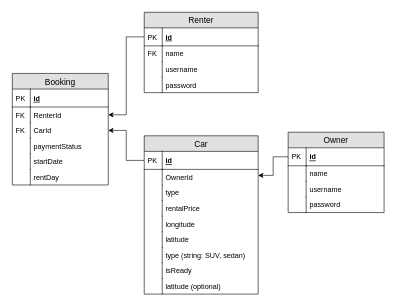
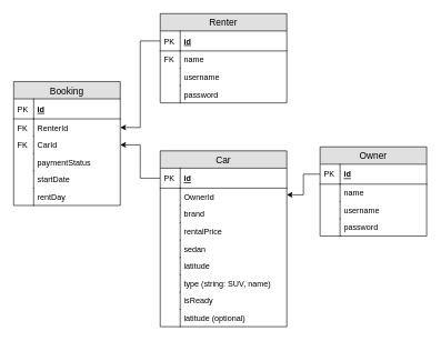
  <mxCell id="0" />
  <mxCell id="1" parent="0" />
  <mxCell id="2" value="Booking" style="swimlane;fontStyle=0;childLayout=stackLayout;horizontal=1;startSize=26;fillColor=#e0e0e0;horizontalStack=0;resizeParent=1;resizeParentMax=0;resizeLast=0;collapsible=1;marginBottom=0;swimlaneFillColor=#ffffff;align=center;fontSize=14;" vertex="1" parent="1"><mxGeometry x="20" y="122" width="160" height="186" as="geometry" /></mxCell>
  <mxCell id="3" value="id" style="shape=partialRectangle;top=0;left=0;right=0;bottom=1;align=left;verticalAlign=middle;fillColor=none;spacingLeft=34;spacingRight=4;overflow=hidden;rotatable=0;points=[[0,0.5],[1,0.5]];portConstraint=eastwest;dropTarget=0;fontStyle=5;fontSize=12;" vertex="1" parent="2"><mxGeometry y="26" width="160" height="30" as="geometry" /></mxCell>
  <mxCell id="4" value="PK" style="shape=partialRectangle;top=0;left=0;bottom=0;fillColor=none;align=left;verticalAlign=middle;spacingLeft=4;spacingRight=4;overflow=hidden;rotatable=0;points=[];portConstraint=eastwest;part=1;fontSize=12;" vertex="1" connectable="0" parent="3"><mxGeometry width="30" height="30" as="geometry" /></mxCell>
  <mxCell id="5" value="RenterId" style="shape=partialRectangle;top=0;left=0;right=0;bottom=0;align=left;verticalAlign=top;fillColor=none;spacingLeft=34;spacingRight=4;overflow=hidden;rotatable=0;points=[[0,0.5],[1,0.5]];portConstraint=eastwest;dropTarget=0;fontSize=12;" vertex="1" parent="2"><mxGeometry y="56" width="160" height="26" as="geometry" /></mxCell>
  <mxCell id="6" value="FK" style="shape=partialRectangle;top=0;left=0;bottom=0;fillColor=none;align=left;verticalAlign=top;spacingLeft=4;spacingRight=4;overflow=hidden;rotatable=0;points=[];portConstraint=eastwest;part=1;fontSize=12;" vertex="1" connectable="0" parent="5"><mxGeometry width="30" height="26" as="geometry" /></mxCell>
  <mxCell id="7" value="CarId" style="shape=partialRectangle;top=0;left=0;right=0;bottom=0;align=left;verticalAlign=top;fillColor=none;spacingLeft=34;spacingRight=4;overflow=hidden;rotatable=0;points=[[0,0.5],[1,0.5]];portConstraint=eastwest;dropTarget=0;fontSize=12;" vertex="1" parent="2"><mxGeometry y="82" width="160" height="26" as="geometry" /></mxCell>
  <mxCell id="8" value="FK" style="shape=partialRectangle;top=0;left=0;bottom=0;fillColor=none;align=left;verticalAlign=top;spacingLeft=4;spacingRight=4;overflow=hidden;rotatable=0;points=[];portConstraint=eastwest;part=1;fontSize=12;" vertex="1" connectable="0" parent="7"><mxGeometry width="30" height="26" as="geometry" /></mxCell>
  <mxCell id="9" value="paymentStatus" style="shape=partialRectangle;top=0;left=0;right=0;bottom=0;align=left;verticalAlign=top;fillColor=none;spacingLeft=34;spacingRight=4;overflow=hidden;rotatable=0;points=[[0,0.5],[1,0.5]];portConstraint=eastwest;dropTarget=0;fontSize=12;" vertex="1" parent="2"><mxGeometry y="108" width="160" height="26" as="geometry" /></mxCell>
  <mxCell id="10" value="" style="shape=partialRectangle;top=0;left=0;bottom=0;fillColor=none;align=left;verticalAlign=top;spacingLeft=4;spacingRight=4;overflow=hidden;rotatable=0;points=[];portConstraint=eastwest;part=1;fontSize=12;" vertex="1" connectable="0" parent="9"><mxGeometry width="30" height="26" as="geometry" /></mxCell>
  <mxCell id="11" value="startDate" style="shape=partialRectangle;top=0;left=0;right=0;bottom=0;align=left;verticalAlign=top;fillColor=none;spacingLeft=34;spacingRight=4;overflow=hidden;rotatable=0;points=[[0,0.5],[1,0.5]];portConstraint=eastwest;dropTarget=0;fontSize=12;" vertex="1" parent="2"><mxGeometry y="134" width="160" height="26" as="geometry" /></mxCell>
  <mxCell id="12" value="" style="shape=partialRectangle;top=0;left=0;bottom=0;fillColor=none;align=left;verticalAlign=top;spacingLeft=4;spacingRight=4;overflow=hidden;rotatable=0;points=[];portConstraint=eastwest;part=1;fontSize=12;" vertex="1" connectable="0" parent="11"><mxGeometry width="30" height="26" as="geometry" /></mxCell>
  <mxCell id="13" value="rentDay" style="shape=partialRectangle;top=0;left=0;right=0;bottom=0;align=left;verticalAlign=top;fillColor=none;spacingLeft=34;spacingRight=4;overflow=hidden;rotatable=0;points=[[0,0.5],[1,0.5]];portConstraint=eastwest;dropTarget=0;fontSize=12;" vertex="1" parent="2"><mxGeometry y="160" width="160" height="26" as="geometry" /></mxCell>
  <mxCell id="14" value="" style="shape=partialRectangle;top=0;left=0;bottom=0;fillColor=none;align=left;verticalAlign=top;spacingLeft=4;spacingRight=4;overflow=hidden;rotatable=0;points=[];portConstraint=eastwest;part=1;fontSize=12;" vertex="1" connectable="0" parent="13"><mxGeometry width="30" height="26" as="geometry" /></mxCell>
  <mxCell id="15" style="edgeStyle=orthogonalEdgeStyle;rounded=0;orthogonalLoop=1;jettySize=auto;html=1;exitX=0;exitY=0.5;exitDx=0;exitDy=0;" edge="1" parent="1" source="37" target="7"><mxGeometry relative="1" as="geometry"><mxPoint x="250" y="259" as="sourcePoint" /></mxGeometry></mxCell>
  <mxCell id="16" style="edgeStyle=orthogonalEdgeStyle;rounded=0;orthogonalLoop=1;jettySize=auto;html=1;exitX=0;exitY=0.5;exitDx=0;exitDy=0;entryX=1;entryY=0.5;entryDx=0;entryDy=0;" edge="1" parent="1" source="19" target="5"><mxGeometry relative="1" as="geometry"><mxPoint x="250" y="29" as="sourcePoint" /></mxGeometry></mxCell>
  <mxCell id="17" style="edgeStyle=orthogonalEdgeStyle;rounded=0;orthogonalLoop=1;jettySize=auto;html=1;exitX=0;exitY=0.5;exitDx=0;exitDy=0;entryX=1;entryY=0.25;entryDx=0;entryDy=0;" edge="1" parent="1" source="28" target="36"><mxGeometry relative="1" as="geometry"><mxPoint x="460" y="269" as="sourcePoint" /><mxPoint x="410" y="285" as="targetPoint" /></mxGeometry></mxCell>
  <mxCell id="18" value="Renter" style="swimlane;fontStyle=0;childLayout=stackLayout;horizontal=1;startSize=26;fillColor=#e0e0e0;horizontalStack=0;resizeParent=1;resizeParentMax=0;resizeLast=0;collapsible=1;marginBottom=0;swimlaneFillColor=#ffffff;align=center;fontSize=14;" vertex="1" parent="1"><mxGeometry x="240" y="20" width="190" height="134" as="geometry" /></mxCell>
  <mxCell id="19" value="id" style="shape=partialRectangle;top=0;left=0;right=0;bottom=1;align=left;verticalAlign=middle;fillColor=none;spacingLeft=34;spacingRight=4;overflow=hidden;rotatable=0;points=[[0,0.5],[1,0.5]];portConstraint=eastwest;dropTarget=0;fontStyle=5;fontSize=12;" vertex="1" parent="18"><mxGeometry y="26" width="190" height="30" as="geometry" /></mxCell>
  <mxCell id="20" value="PK" style="shape=partialRectangle;top=0;left=0;bottom=0;fillColor=none;align=left;verticalAlign=middle;spacingLeft=4;spacingRight=4;overflow=hidden;rotatable=0;points=[];portConstraint=eastwest;part=1;fontSize=12;" vertex="1" connectable="0" parent="19"><mxGeometry width="30" height="30" as="geometry" /></mxCell>
  <mxCell id="21" value="name" style="shape=partialRectangle;top=0;left=0;right=0;bottom=0;align=left;verticalAlign=top;fillColor=none;spacingLeft=34;spacingRight=4;overflow=hidden;rotatable=0;points=[[0,0.5],[1,0.5]];portConstraint=eastwest;dropTarget=0;fontSize=12;" vertex="1" parent="18"><mxGeometry y="56" width="190" height="26" as="geometry" /></mxCell>
  <mxCell id="22" value="FK" style="shape=partialRectangle;top=0;left=0;bottom=0;fillColor=none;align=left;verticalAlign=top;spacingLeft=4;spacingRight=4;overflow=hidden;rotatable=0;points=[];portConstraint=eastwest;part=1;fontSize=12;" vertex="1" connectable="0" parent="21"><mxGeometry width="30" height="26" as="geometry" /></mxCell>
  <mxCell id="23" value="username" style="shape=partialRectangle;top=0;left=0;right=0;bottom=0;align=left;verticalAlign=top;fillColor=none;spacingLeft=34;spacingRight=4;overflow=hidden;rotatable=0;points=[[0,0.5],[1,0.5]];portConstraint=eastwest;dropTarget=0;fontSize=12;" vertex="1" parent="18"><mxGeometry y="82" width="190" height="26" as="geometry" /></mxCell>
  <mxCell id="24" value="" style="shape=partialRectangle;top=0;left=0;bottom=0;fillColor=none;align=left;verticalAlign=top;spacingLeft=4;spacingRight=4;overflow=hidden;rotatable=0;points=[];portConstraint=eastwest;part=1;fontSize=12;" vertex="1" connectable="0" parent="23"><mxGeometry width="30" height="26" as="geometry" /></mxCell>
  <mxCell id="25" value="password" style="shape=partialRectangle;top=0;left=0;right=0;bottom=0;align=left;verticalAlign=top;fillColor=none;spacingLeft=34;spacingRight=4;overflow=hidden;rotatable=0;points=[[0,0.5],[1,0.5]];portConstraint=eastwest;dropTarget=0;fontSize=12;" vertex="1" parent="18"><mxGeometry y="108" width="190" height="26" as="geometry" /></mxCell>
  <mxCell id="26" value="" style="shape=partialRectangle;top=0;left=0;bottom=0;fillColor=none;align=left;verticalAlign=top;spacingLeft=4;spacingRight=4;overflow=hidden;rotatable=0;points=[];portConstraint=eastwest;part=1;fontSize=12;" vertex="1" connectable="0" parent="25"><mxGeometry width="30" height="26" as="geometry" /></mxCell>
  <mxCell id="27" value="Owner" style="swimlane;fontStyle=0;childLayout=stackLayout;horizontal=1;startSize=26;fillColor=#e0e0e0;horizontalStack=0;resizeParent=1;resizeParentMax=0;resizeLast=0;collapsible=1;marginBottom=0;swimlaneFillColor=#ffffff;align=center;fontSize=14;" vertex="1" parent="1"><mxGeometry x="480" y="220" width="160" height="134" as="geometry" /></mxCell>
  <mxCell id="28" value="id" style="shape=partialRectangle;top=0;left=0;right=0;bottom=1;align=left;verticalAlign=middle;fillColor=none;spacingLeft=34;spacingRight=4;overflow=hidden;rotatable=0;points=[[0,0.5],[1,0.5]];portConstraint=eastwest;dropTarget=0;fontStyle=5;fontSize=12;" vertex="1" parent="27"><mxGeometry y="26" width="160" height="30" as="geometry" /></mxCell>
  <mxCell id="29" value="PK" style="shape=partialRectangle;top=0;left=0;bottom=0;fillColor=none;align=left;verticalAlign=middle;spacingLeft=4;spacingRight=4;overflow=hidden;rotatable=0;points=[];portConstraint=eastwest;part=1;fontSize=12;" vertex="1" connectable="0" parent="28"><mxGeometry width="30" height="30" as="geometry" /></mxCell>
  <mxCell id="30" value="name" style="shape=partialRectangle;top=0;left=0;right=0;bottom=0;align=left;verticalAlign=top;fillColor=none;spacingLeft=34;spacingRight=4;overflow=hidden;rotatable=0;points=[[0,0.5],[1,0.5]];portConstraint=eastwest;dropTarget=0;fontSize=12;" vertex="1" parent="27"><mxGeometry y="56" width="160" height="26" as="geometry" /></mxCell>
  <mxCell id="31" value="" style="shape=partialRectangle;top=0;left=0;bottom=0;fillColor=none;align=left;verticalAlign=top;spacingLeft=4;spacingRight=4;overflow=hidden;rotatable=0;points=[];portConstraint=eastwest;part=1;fontSize=12;" vertex="1" connectable="0" parent="30"><mxGeometry width="30" height="26" as="geometry" /></mxCell>
  <mxCell id="32" value="username" style="shape=partialRectangle;top=0;left=0;right=0;bottom=0;align=left;verticalAlign=top;fillColor=none;spacingLeft=34;spacingRight=4;overflow=hidden;rotatable=0;points=[[0,0.5],[1,0.5]];portConstraint=eastwest;dropTarget=0;fontSize=12;" vertex="1" parent="27"><mxGeometry y="82" width="160" height="26" as="geometry" /></mxCell>
  <mxCell id="33" value="" style="shape=partialRectangle;top=0;left=0;bottom=0;fillColor=none;align=left;verticalAlign=top;spacingLeft=4;spacingRight=4;overflow=hidden;rotatable=0;points=[];portConstraint=eastwest;part=1;fontSize=12;" vertex="1" connectable="0" parent="32"><mxGeometry width="30" height="26" as="geometry" /></mxCell>
  <mxCell id="34" value="password" style="shape=partialRectangle;top=0;left=0;right=0;bottom=0;align=left;verticalAlign=top;fillColor=none;spacingLeft=34;spacingRight=4;overflow=hidden;rotatable=0;points=[[0,0.5],[1,0.5]];portConstraint=eastwest;dropTarget=0;fontSize=12;" vertex="1" parent="27"><mxGeometry y="108" width="160" height="26" as="geometry" /></mxCell>
  <mxCell id="35" value="" style="shape=partialRectangle;top=0;left=0;bottom=0;fillColor=none;align=left;verticalAlign=top;spacingLeft=4;spacingRight=4;overflow=hidden;rotatable=0;points=[];portConstraint=eastwest;part=1;fontSize=12;" vertex="1" connectable="0" parent="34"><mxGeometry width="30" height="26" as="geometry" /></mxCell>
  <mxCell id="36" value="Car" style="swimlane;fontStyle=0;childLayout=stackLayout;horizontal=1;startSize=26;fillColor=#e0e0e0;horizontalStack=0;resizeParent=1;resizeParentMax=0;resizeLast=0;collapsible=1;marginBottom=0;swimlaneFillColor=#ffffff;align=center;fontSize=14;" vertex="1" parent="1"><mxGeometry x="240" y="226" width="190" height="264" as="geometry" /></mxCell>
  <mxCell id="37" value="id" style="shape=partialRectangle;top=0;left=0;right=0;bottom=1;align=left;verticalAlign=middle;fillColor=none;spacingLeft=34;spacingRight=4;overflow=hidden;rotatable=0;points=[[0,0.5],[1,0.5]];portConstraint=eastwest;dropTarget=0;fontStyle=5;fontSize=12;" vertex="1" parent="36"><mxGeometry y="26" width="190" height="30" as="geometry" /></mxCell>
  <mxCell id="38" value="PK" style="shape=partialRectangle;top=0;left=0;bottom=0;fillColor=none;align=left;verticalAlign=middle;spacingLeft=4;spacingRight=4;overflow=hidden;rotatable=0;points=[];portConstraint=eastwest;part=1;fontSize=12;" vertex="1" connectable="0" parent="37"><mxGeometry width="30" height="30" as="geometry" /></mxCell>
  <mxCell id="39" value="OwnerId" style="shape=partialRectangle;top=0;left=0;right=0;bottom=0;align=left;verticalAlign=top;fillColor=none;spacingLeft=34;spacingRight=4;overflow=hidden;rotatable=0;points=[[0,0.5],[1,0.5]];portConstraint=eastwest;dropTarget=0;fontSize=12;" vertex="1" parent="36"><mxGeometry y="56" width="190" height="26" as="geometry" /></mxCell>
  <mxCell id="40" value="" style="shape=partialRectangle;top=0;left=0;bottom=0;fillColor=none;align=left;verticalAlign=top;spacingLeft=4;spacingRight=4;overflow=hidden;rotatable=0;points=[];portConstraint=eastwest;part=1;fontSize=12;" vertex="1" connectable="0" parent="39"><mxGeometry width="30" height="26" as="geometry" /></mxCell>
- <mxCell id="41" value="type" style="shape=partialRectangle;top=0;left=0;right=0;bottom=0;align=left;verticalAlign=top;fillColor=none;spacingLeft=34;spacingRight=4;overflow=hidden;rotatable=0;points=[[0,0.5],[1,0.5]];portConstraint=eastwest;dropTarget=0;fontSize=12;" vertex="1" parent="36"><mxGeometry y="82" width="190" height="26" as="geometry" /></mxCell>
+ <mxCell id="41" value="brand" style="shape=partialRectangle;top=0;left=0;right=0;bottom=0;align=left;verticalAlign=top;fillColor=none;spacingLeft=34;spacingRight=4;overflow=hidden;rotatable=0;points=[[0,0.5],[1,0.5]];portConstraint=eastwest;dropTarget=0;fontSize=12;" vertex="1" parent="36"><mxGeometry y="82" width="190" height="26" as="geometry" /></mxCell>
  <mxCell id="42" value="" style="shape=partialRectangle;top=0;left=0;bottom=0;fillColor=none;align=left;verticalAlign=top;spacingLeft=4;spacingRight=4;overflow=hidden;rotatable=0;points=[];portConstraint=eastwest;part=1;fontSize=12;" vertex="1" connectable="0" parent="41"><mxGeometry width="30" height="26" as="geometry" /></mxCell>
  <mxCell id="43" value="rentalPrice" style="shape=partialRectangle;top=0;left=0;right=0;bottom=0;align=left;verticalAlign=top;fillColor=none;spacingLeft=34;spacingRight=4;overflow=hidden;rotatable=0;points=[[0,0.5],[1,0.5]];portConstraint=eastwest;dropTarget=0;fontSize=12;" vertex="1" parent="36"><mxGeometry y="108" width="190" height="26" as="geometry" /></mxCell>
  <mxCell id="44" value="" style="shape=partialRectangle;top=0;left=0;bottom=0;fillColor=none;align=left;verticalAlign=top;spacingLeft=4;spacingRight=4;overflow=hidden;rotatable=0;points=[];portConstraint=eastwest;part=1;fontSize=12;" vertex="1" connectable="0" parent="43"><mxGeometry width="30" height="26" as="geometry" /></mxCell>
- <mxCell id="45" value="longitude" style="shape=partialRectangle;top=0;left=0;right=0;bottom=0;align=left;verticalAlign=top;fillColor=none;spacingLeft=34;spacingRight=4;overflow=hidden;rotatable=0;points=[[0,0.5],[1,0.5]];portConstraint=eastwest;dropTarget=0;fontSize=12;" vertex="1" parent="36"><mxGeometry y="134" width="190" height="26" as="geometry" /></mxCell>
+ <mxCell id="45" value="sedan" style="shape=partialRectangle;top=0;left=0;right=0;bottom=0;align=left;verticalAlign=top;fillColor=none;spacingLeft=34;spacingRight=4;overflow=hidden;rotatable=0;points=[[0,0.5],[1,0.5]];portConstraint=eastwest;dropTarget=0;fontSize=12;" vertex="1" parent="36"><mxGeometry y="134" width="190" height="26" as="geometry" /></mxCell>
  <mxCell id="46" value="" style="shape=partialRectangle;top=0;left=0;bottom=0;fillColor=none;align=left;verticalAlign=top;spacingLeft=4;spacingRight=4;overflow=hidden;rotatable=0;points=[];portConstraint=eastwest;part=1;fontSize=12;" vertex="1" connectable="0" parent="45"><mxGeometry width="30" height="26" as="geometry" /></mxCell>
  <mxCell id="47" value="latitude" style="shape=partialRectangle;top=0;left=0;right=0;bottom=0;align=left;verticalAlign=top;fillColor=none;spacingLeft=34;spacingRight=4;overflow=hidden;rotatable=0;points=[[0,0.5],[1,0.5]];portConstraint=eastwest;dropTarget=0;fontSize=12;" vertex="1" parent="36"><mxGeometry y="160" width="190" height="26" as="geometry" /></mxCell>
  <mxCell id="48" value="" style="shape=partialRectangle;top=0;left=0;bottom=0;fillColor=none;align=left;verticalAlign=top;spacingLeft=4;spacingRight=4;overflow=hidden;rotatable=0;points=[];portConstraint=eastwest;part=1;fontSize=12;" vertex="1" connectable="0" parent="47"><mxGeometry width="30" height="26" as="geometry" /></mxCell>
- <mxCell id="49" value="type (string: SUV, sedan)" style="shape=partialRectangle;top=0;left=0;right=0;bottom=0;align=left;verticalAlign=top;fillColor=none;spacingLeft=34;spacingRight=4;overflow=hidden;rotatable=0;points=[[0,0.5],[1,0.5]];portConstraint=eastwest;dropTarget=0;fontSize=12;" vertex="1" parent="36"><mxGeometry y="186" width="190" height="26" as="geometry" /></mxCell>
+ <mxCell id="49" value="type (string: SUV, name)" style="shape=partialRectangle;top=0;left=0;right=0;bottom=0;align=left;verticalAlign=top;fillColor=none;spacingLeft=34;spacingRight=4;overflow=hidden;rotatable=0;points=[[0,0.5],[1,0.5]];portConstraint=eastwest;dropTarget=0;fontSize=12;" vertex="1" parent="36"><mxGeometry y="186" width="190" height="26" as="geometry" /></mxCell>
  <mxCell id="50" value="" style="shape=partialRectangle;top=0;left=0;bottom=0;fillColor=none;align=left;verticalAlign=top;spacingLeft=4;spacingRight=4;overflow=hidden;rotatable=0;points=[];portConstraint=eastwest;part=1;fontSize=12;" vertex="1" connectable="0" parent="49"><mxGeometry width="30" height="26" as="geometry" /></mxCell>
  <mxCell id="51" value="isReady" style="shape=partialRectangle;top=0;left=0;right=0;bottom=0;align=left;verticalAlign=top;fillColor=none;spacingLeft=34;spacingRight=4;overflow=hidden;rotatable=0;points=[[0,0.5],[1,0.5]];portConstraint=eastwest;dropTarget=0;fontSize=12;" vertex="1" parent="36"><mxGeometry y="212" width="190" height="26" as="geometry" /></mxCell>
  <mxCell id="52" value="" style="shape=partialRectangle;top=0;left=0;bottom=0;fillColor=none;align=left;verticalAlign=top;spacingLeft=4;spacingRight=4;overflow=hidden;rotatable=0;points=[];portConstraint=eastwest;part=1;fontSize=12;" vertex="1" connectable="0" parent="51"><mxGeometry width="30" height="26" as="geometry" /></mxCell>
  <mxCell id="53" value="latitude (optional)" style="shape=partialRectangle;top=0;left=0;right=0;bottom=0;align=left;verticalAlign=top;fillColor=none;spacingLeft=34;spacingRight=4;overflow=hidden;rotatable=0;points=[[0,0.5],[1,0.5]];portConstraint=eastwest;dropTarget=0;fontSize=12;" vertex="1" parent="36"><mxGeometry y="238" width="190" height="26" as="geometry" /></mxCell>
  <mxCell id="54" value="" style="shape=partialRectangle;top=0;left=0;bottom=0;fillColor=none;align=left;verticalAlign=top;spacingLeft=4;spacingRight=4;overflow=hidden;rotatable=0;points=[];portConstraint=eastwest;part=1;fontSize=12;" vertex="1" connectable="0" parent="53"><mxGeometry width="30" height="26" as="geometry" /></mxCell>
